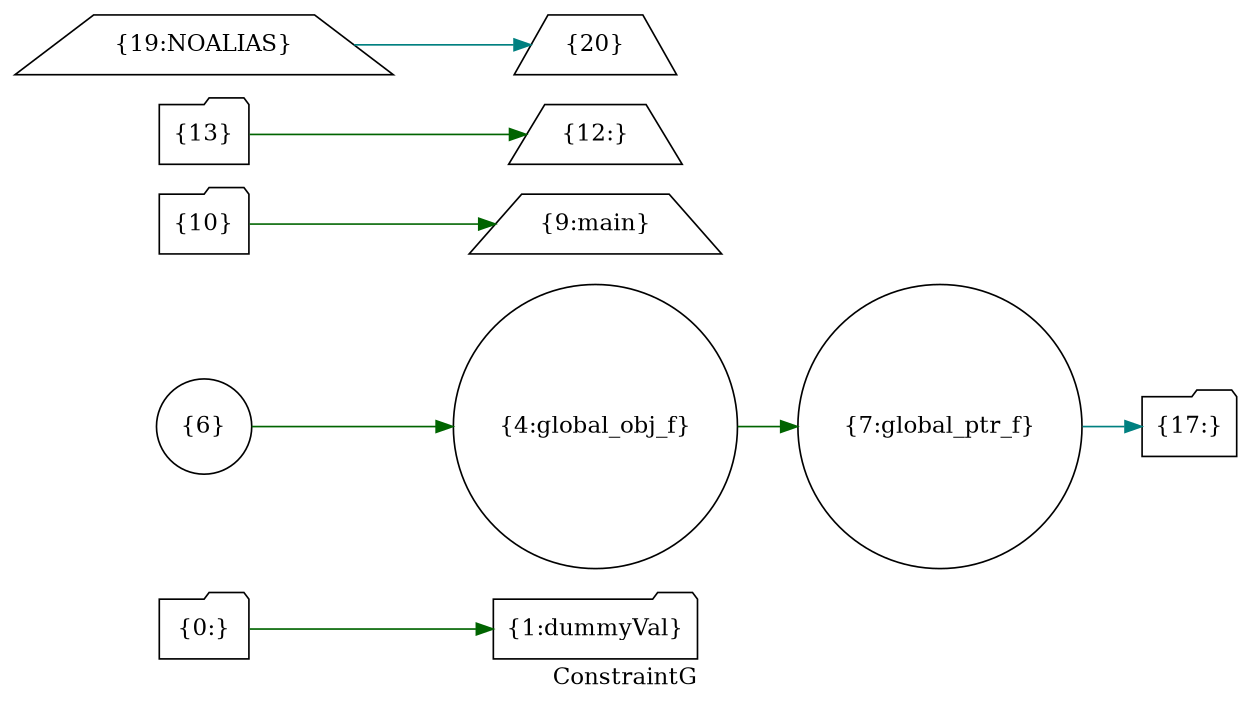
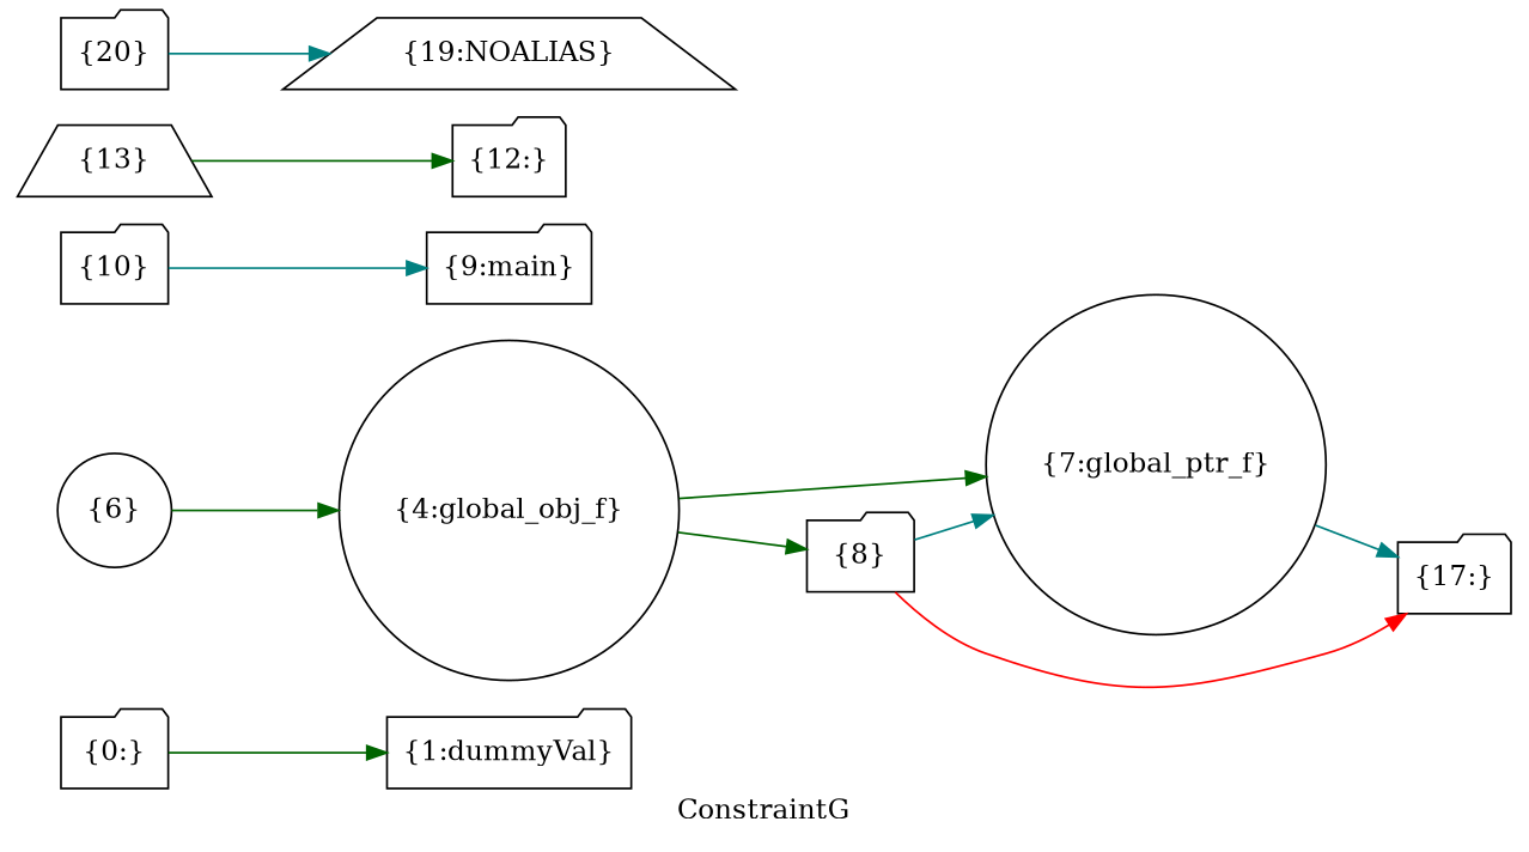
  digraph {
    label=ConstraintG
    rankdir=LR
    node [shape=folder]
    edge [color=darkgreen]
    n1 [label="{0:}"]
    n2 [label="{1:dummyVal}"]
    n3 [label="{4:global_obj_f}" shape=circle]
+   n4 [label="{8}"]
    n5 [label="{7:global_ptr_f}" shape=circle]
    n6 [label="{17:}"]
    n7 [label="{6}" shape=circle]
-   n8 [label="{9:main}" shape=trapezium]
+   n8 [label="{9:main}"]
    n9 [label="{10}"]
-   n10 [label="{12:}" shape=trapezium]
-   n11 [label="{13}"]
+   n10 [label="{12:}"]
+   n11 [label="{13}" shape=trapezium]
    n12 [label="{19:NOALIAS}" shape=trapezium]
-   n13 [label="{20}" shape=trapezium]
+   n13 [label="{20}"]
    n1 -> n2
+   n3 -> n4
    n3 -> n5
+   n4 -> n5 [color=teal]
+   n4 -> n6 [color=red]
    n5 -> n6 [color=teal]
    n7 -> n3
-   n9 -> n8
+   n9 -> n8 [color=teal]
    n11 -> n10
-   n12 -> n13 [color=teal]
+   n13 -> n12 [color=teal]
  }
